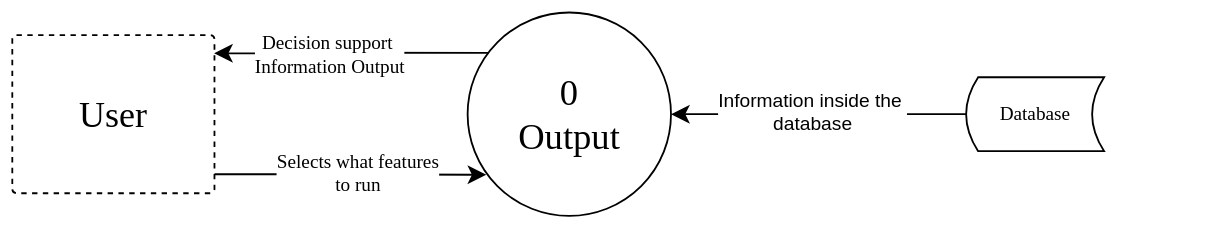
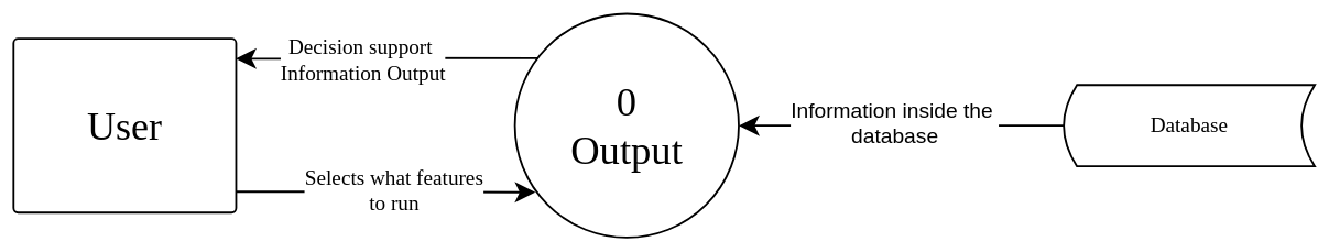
  <mxCell id="0" />
  <mxCell id="1" parent="0" />
  <mxCell id="2" style="edgeStyle=orthogonalEdgeStyle;rounded=0;orthogonalLoop=1;jettySize=auto;html=1;exitX=0.997;exitY=0.88;exitDx=0;exitDy=0;endSize=22;strokeWidth=3;startSize=22;exitPerimeter=0;entryX=0.092;entryY=0.798;entryDx=0;entryDy=0;entryPerimeter=0;" edge="1" parent="1" source="4" target="5"><mxGeometry relative="1" as="geometry"><mxPoint x="820" y="287.75" as="targetPoint" /></mxGeometry></mxCell>
  <mxCell id="3" value="&lt;font style=&quot;font-size: 32px;&quot; face=&quot;Times New Roman&quot;&gt;Selects what features&lt;br&gt;to run&lt;/font&gt;" style="edgeLabel;html=1;align=center;verticalAlign=middle;resizable=0;points=[];" vertex="1" connectable="0" parent="2"><mxGeometry x="-0.177" y="3" relative="1" as="geometry"><mxPoint x="53" as="offset" /></mxGeometry></mxCell>
- <mxCell id="4" value="&lt;font face=&quot;Times New Roman&quot; style=&quot;font-size: 60px;&quot;&gt;User&lt;/font&gt;" style="rounded=1;whiteSpace=wrap;html=1;absoluteArcSize=1;arcSize=14;strokeWidth=3;dashed=1;" vertex="1" parent="1"><mxGeometry x="20" y="57.75" width="337" height="263.5" as="geometry" /></mxCell>
+ <mxCell id="4" value="&lt;font face=&quot;Times New Roman&quot; style=&quot;font-size: 60px;&quot;&gt;User&lt;/font&gt;" style="rounded=1;whiteSpace=wrap;html=1;absoluteArcSize=1;arcSize=14;strokeWidth=3;" vertex="1" parent="1"><mxGeometry x="20" y="57.75" width="337" height="263.5" as="geometry" /></mxCell>
  <mxCell id="5" value="0&lt;br&gt;Output" style="ellipse;whiteSpace=wrap;html=1;aspect=fixed;fontSize=61;fontFamily=Times New Roman;strokeWidth=3;" vertex="1" parent="1"><mxGeometry x="779" y="20" width="339" height="339" as="geometry" /></mxCell>
  <mxCell id="6" style="edgeStyle=orthogonalEdgeStyle;rounded=0;orthogonalLoop=1;jettySize=auto;html=1;exitX=0.103;exitY=0.198;exitDx=0;exitDy=0;endSize=22;strokeWidth=3;startSize=22;exitPerimeter=0;entryX=0.998;entryY=0.115;entryDx=0;entryDy=0;entryPerimeter=0;" edge="1" parent="1" source="5" target="4"><mxGeometry relative="1" as="geometry"><mxPoint x="810" y="97.75" as="sourcePoint" /><mxPoint x="367" y="97.75" as="targetPoint" /></mxGeometry></mxCell>
  <mxCell id="7" value="&lt;font style=&quot;font-size: 32px;&quot; face=&quot;Times New Roman&quot;&gt;Decision support&amp;nbsp;&lt;br&gt;Information Output&lt;/font&gt;" style="edgeLabel;html=1;align=center;verticalAlign=middle;resizable=0;points=[];" vertex="1" connectable="0" parent="6"><mxGeometry x="0.474" y="1" relative="1" as="geometry"><mxPoint x="72" as="offset" /></mxGeometry></mxCell>
  <mxCell id="8" style="edgeStyle=orthogonalEdgeStyle;shape=connector;rounded=0;orthogonalLoop=1;jettySize=auto;html=1;exitX=0;exitY=0.5;exitDx=0;exitDy=0;labelBackgroundColor=default;strokeColor=default;strokeWidth=3;fontFamily=Helvetica;fontSize=11;fontColor=default;endArrow=classic;startSize=22;endSize=22;" edge="1" parent="1" source="10" target="5"><mxGeometry relative="1" as="geometry" /></mxCell>
  <mxCell id="9" value="&lt;font style=&quot;font-size: 32px;&quot;&gt;Information inside the&amp;nbsp;&lt;br&gt;database&lt;/font&gt;" style="edgeLabel;html=1;align=center;verticalAlign=middle;resizable=0;points=[];fontSize=11;fontFamily=Helvetica;fontColor=default;" vertex="1" connectable="0" parent="8"><mxGeometry x="0.043" y="-4" relative="1" as="geometry"><mxPoint as="offset" /></mxGeometry></mxCell>
- <mxCell id="10" value="&lt;font style=&quot;font-size: 32px;&quot; face=&quot;Times New Roman&quot;&gt;Database&lt;/font&gt;" style="shape=dataStorage;whiteSpace=wrap;html=1;fixedSize=1;strokeWidth=3;" vertex="1" parent="1"><mxGeometry x="1610" y="127.87" width="230" height="123.25" as="geometry" /></mxCell>
+ <mxCell id="10" value="&lt;font style=&quot;font-size: 32px;&quot; face=&quot;Times New Roman&quot;&gt;Database&lt;/font&gt;" style="shape=dataStorage;whiteSpace=wrap;html=1;fixedSize=1;strokeWidth=3;" vertex="1" parent="1"><mxGeometry x="1610" y="127.87" width="380" height="123.25" as="geometry" /></mxCell>
